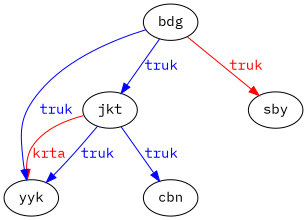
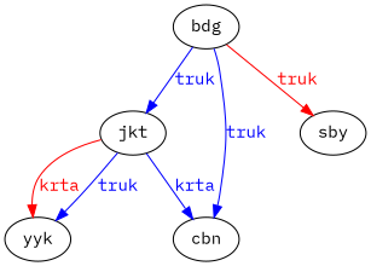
  digraph {
    fontname="IBM Plex Mono"
    node [fontname="IBM Plex Mono"]
    edge [color=blue fontcolor=blue fontname="IBM Plex Mono"]
    jkt
    yyk
    cbn
    bdg
    sby
    jkt -> yyk [color=red fontcolor=red label=krta]
    jkt -> yyk [label=truk]
-   jkt -> cbn [label=truk]
+   jkt -> cbn [label=krta]
    bdg -> jkt [label=truk]
-   bdg -> yyk [label=truk]
+   bdg -> cbn [label=truk]
    bdg -> sby [color=red fontcolor=red label=truk]
  }
